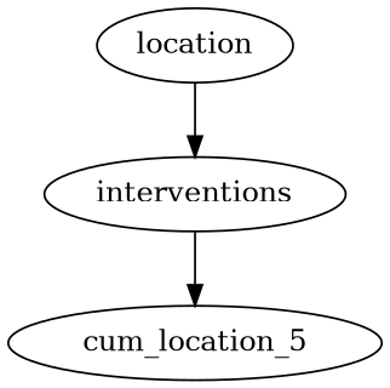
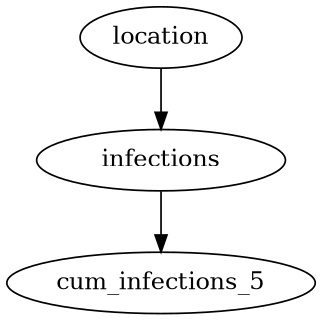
  digraph {
    location
-   interventions
-   cum_infections_5 [label=cum_location_5]
+   interventions [label=infections]
+   cum_infections_5
    location -> interventions
    interventions -> cum_infections_5
  }
